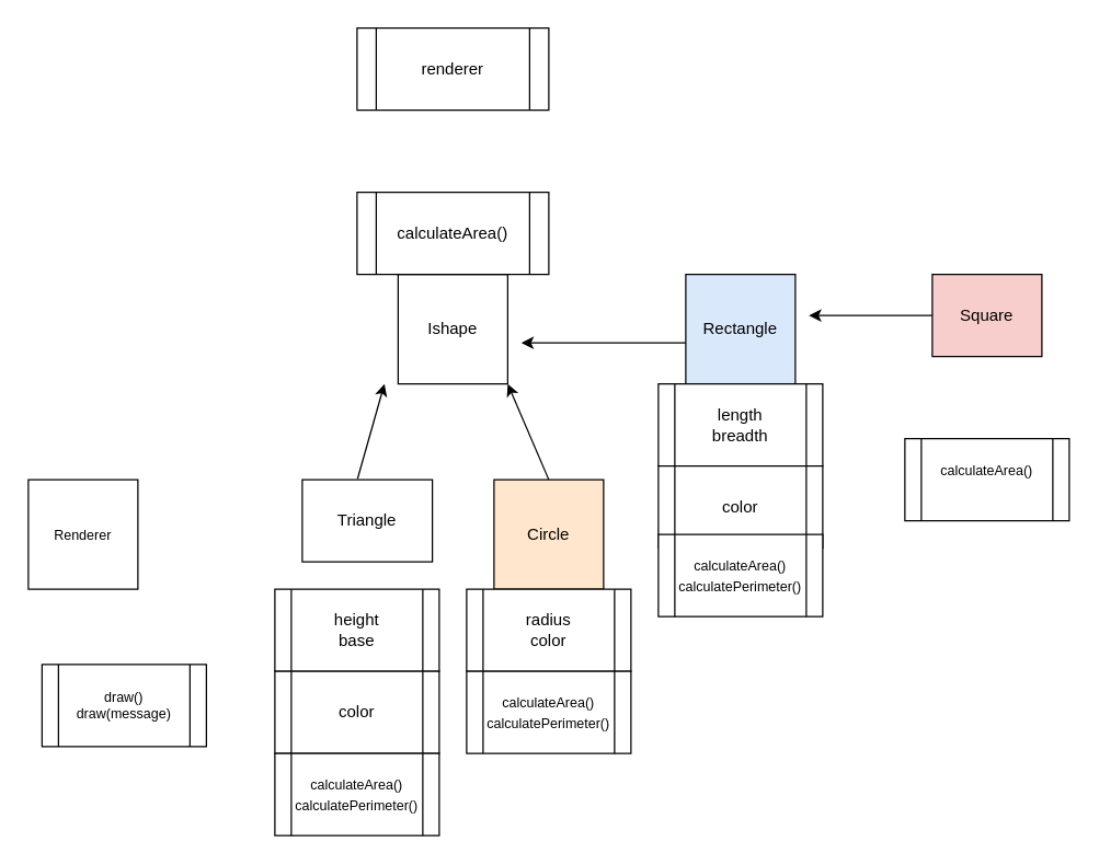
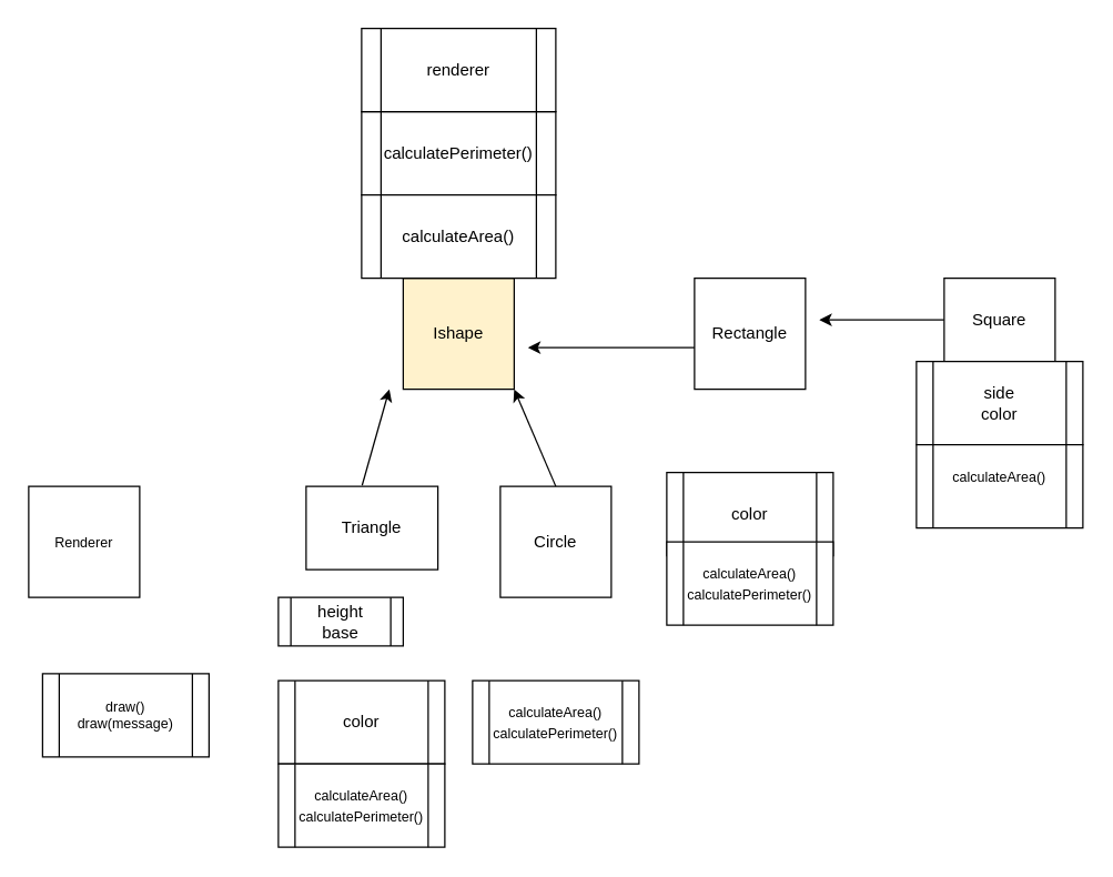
  <mxCell id="0" />
  <mxCell id="1" parent="0" />
- <mxCell id="2" value="Ishape" style="whiteSpace=wrap;html=1;aspect=fixed;" parent="1" vertex="1"><mxGeometry x="290" y="200" width="80" height="80" as="geometry" /></mxCell>
+ <mxCell id="2" value="Ishape" style="whiteSpace=wrap;html=1;aspect=fixed;fillColor=#fff2cc;" parent="1" vertex="1"><mxGeometry x="290" y="200" width="80" height="80" as="geometry" /></mxCell>
  <mxCell id="3" value="" style="endArrow=classic;html=1;rounded=0;exitX=0.425;exitY=-0.012;exitDx=0;exitDy=0;exitPerimeter=0;" parent="1" source="8" edge="1"><mxGeometry width="50" height="50" relative="1" as="geometry"><mxPoint x="250" y="340" as="sourcePoint" /><mxPoint x="280" as="targetPoint" y="280" /><Array as="points" /></mxGeometry></mxCell>
  <mxCell id="4" value="" style="endArrow=classic;html=1;rounded=0;" parent="1" edge="1"><mxGeometry width="50" height="50" relative="1" as="geometry"><mxPoint x="400" y="350" as="sourcePoint" /><mxPoint x="370" as="targetPoint" y="280" /></mxGeometry></mxCell>
+ <mxCell id="5" value="calculatePerimeter()" style="shape=process;whiteSpace=wrap;html=1;backgroundOutline=1;" parent="1" vertex="1"><mxGeometry x="260" y="80" width="140" height="60" as="geometry" /></mxCell>
  <mxCell id="6" value="calculateArea()" style="shape=process;whiteSpace=wrap;html=1;backgroundOutline=1;" parent="1" vertex="1"><mxGeometry x="260" y="140" width="140" height="60" as="geometry" /></mxCell>
  <mxCell id="7" value="renderer" style="shape=process;whiteSpace=wrap;html=1;backgroundOutline=1;" parent="1" vertex="1"><mxGeometry x="260" y="20" width="140" height="60" as="geometry" /></mxCell>
  <mxCell id="8" value="Triangle" style="whiteSpace=wrap;html=1;aspect=fixed;" parent="1" vertex="1"><mxGeometry x="220" y="350" width="95" height="60" as="geometry" /></mxCell>
- <mxCell id="9" value="height &lt;br&gt;base" style="shape=process;whiteSpace=wrap;html=1;backgroundOutline=1;" parent="1" vertex="1"><mxGeometry x="200" y="430" width="120" height="60" as="geometry" /></mxCell>
+ <mxCell id="9" value="height &lt;br&gt;base" style="shape=process;whiteSpace=wrap;html=1;backgroundOutline=1;" parent="1" vertex="1"><mxGeometry x="200" y="430" width="90" height="35" as="geometry" /></mxCell>
  <mxCell id="10" value="color" style="shape=process;whiteSpace=wrap;html=1;backgroundOutline=1;" parent="1" vertex="1"><mxGeometry x="200" y="490" width="120" height="60" as="geometry" /></mxCell>
  <mxCell id="11" value="" style="endArrow=classic;html=1;rounded=0;exitX=0;exitY=0.5;exitDx=0;exitDy=0;" parent="1" source="17" edge="1"><mxGeometry width="50" height="50" relative="1" as="geometry"><mxPoint x="500" y="-50" as="sourcePoint" /><mxPoint x="590" y="230" as="targetPoint" /><Array as="points" /></mxGeometry></mxCell>
- <mxCell id="12" value="Circle" style="whiteSpace=wrap;html=1;aspect=fixed;fillColor=#ffe6cc;" parent="1" vertex="1"><mxGeometry x="360" y="350" width="80" height="80" as="geometry" /></mxCell>
- <mxCell id="13" value="radius &lt;br&gt;color" style="shape=process;whiteSpace=wrap;html=1;backgroundOutline=1;" parent="1" vertex="1"><mxGeometry x="340" y="430" width="120" height="60" as="geometry" /></mxCell>
- <mxCell id="14" value="Rectangle" style="whiteSpace=wrap;html=1;aspect=fixed;fillColor=#dae8fc;" parent="1" vertex="1"><mxGeometry x="500" y="200" width="80" height="80" as="geometry" /></mxCell>
- <mxCell id="15" value="length&lt;br&gt;breadth" style="shape=process;whiteSpace=wrap;html=1;backgroundOutline=1;" parent="1" vertex="1"><mxGeometry x="480" width="120" height="60" as="geometry" y="280" /></mxCell>
+ <mxCell id="12" value="Circle" style="whiteSpace=wrap;html=1;aspect=fixed;" parent="1" vertex="1"><mxGeometry x="360" y="350" width="80" height="80" as="geometry" /></mxCell>
+ <mxCell id="14" value="Rectangle" style="whiteSpace=wrap;html=1;aspect=fixed;" parent="1" vertex="1"><mxGeometry x="500" y="200" width="80" height="80" as="geometry" /></mxCell>
  <mxCell id="16" value="color" style="shape=process;whiteSpace=wrap;html=1;backgroundOutline=1;" parent="1" vertex="1"><mxGeometry x="480" y="340" width="120" height="60" as="geometry" /></mxCell>
- <mxCell id="17" value="Square" style="rounded=0;whiteSpace=wrap;html=1;fillColor=#f8cecc;" parent="1" vertex="1"><mxGeometry x="680" y="200" width="80" height="60" as="geometry" /></mxCell>
+ <mxCell id="17" value="Square" style="rounded=0;whiteSpace=wrap;html=1;" parent="1" vertex="1"><mxGeometry x="680" y="200" width="80" height="60" as="geometry" /></mxCell>
+ <mxCell id="18" value="side&lt;br&gt;color" style="shape=process;whiteSpace=wrap;html=1;backgroundOutline=1;" parent="1" vertex="1"><mxGeometry x="660" y="260" width="120" height="60" as="geometry" /></mxCell>
  <mxCell id="19" value="" style="endArrow=classic;html=1;rounded=0;exitX=0;exitY=0.625;exitDx=0;exitDy=0;exitPerimeter=0;" parent="1" source="14" edge="1"><mxGeometry width="50" height="50" relative="1" as="geometry"><mxPoint x="330" y="380" as="sourcePoint" /><mxPoint x="380" y="250" as="targetPoint" /></mxGeometry></mxCell>
  <mxCell id="20" value="&lt;font style=&quot;font-size: 10px;&quot;&gt;calculateArea()&lt;br&gt;calculatePerimeter()&lt;/font&gt;" style="shape=process;whiteSpace=wrap;html=1;backgroundOutline=1;" parent="1" vertex="1"><mxGeometry x="340" y="490" width="120" height="60" as="geometry" /></mxCell>
  <mxCell id="21" value="&lt;font style=&quot;font-size: 10px;&quot;&gt;calculateArea()&lt;br&gt;&lt;br&gt;&lt;/font&gt;" style="shape=process;whiteSpace=wrap;html=1;backgroundOutline=1;" parent="1" vertex="1"><mxGeometry x="660" y="320" width="120" height="60" as="geometry" /></mxCell>
  <mxCell id="22" value="&lt;font style=&quot;font-size: 10px;&quot;&gt;calculateArea()&lt;br&gt;calculatePerimeter()&lt;/font&gt;" style="shape=process;whiteSpace=wrap;html=1;backgroundOutline=1;" parent="1" vertex="1"><mxGeometry x="480" y="390" width="120" height="60" as="geometry" /></mxCell>
  <mxCell id="23" value="&lt;font style=&quot;font-size: 10px;&quot;&gt;calculateArea()&lt;br&gt;calculatePerimeter()&lt;/font&gt;" style="shape=process;whiteSpace=wrap;html=1;backgroundOutline=1;" parent="1" vertex="1"><mxGeometry x="200" y="550" width="120" height="60" as="geometry" /></mxCell>
  <mxCell id="24" value="Renderer" style="whiteSpace=wrap;html=1;aspect=fixed;fontSize=10;" parent="1" vertex="1"><mxGeometry x="20" y="350" width="80" height="80" as="geometry" /></mxCell>
  <mxCell id="25" value="draw()&lt;br&gt;draw(message)" style="shape=process;whiteSpace=wrap;html=1;backgroundOutline=1;fontSize=10;" parent="1" vertex="1"><mxGeometry x="30" y="485" width="120" height="60" as="geometry" /></mxCell>
